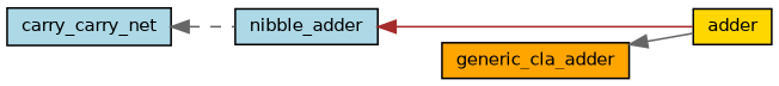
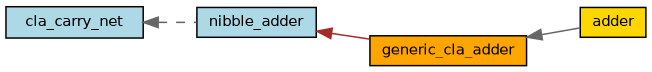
  digraph {
    rankdir=LR
    node [color=black fillcolor=lightblue fontname=Helvetica fontsize=10 shape=record style=filled]
    edge [color=gray40 dir=back fontname=Helvetica fontsize=10 labelfontname=Helvetica labelfontsize=10 style=solid]
    n1 [fillcolor=gold height=0.2 label=adder width=0.4]
    n2 [fillcolor=orange height=0.2 label=generic_cla_adder width=0.4]
    n3 [height=0.2 label=nibble_adder width=0.4]
-   n4 [height=0.2 label=carry_carry_net width=0.4]
+   n4 [height=0.2 label=cla_carry_net width=0.4]
    n2 -> n1
-   n3 -> n1 [color=brown]
+   n3 -> n2 [color=brown]
    n4 -> n3 [style=dashed]
  }
